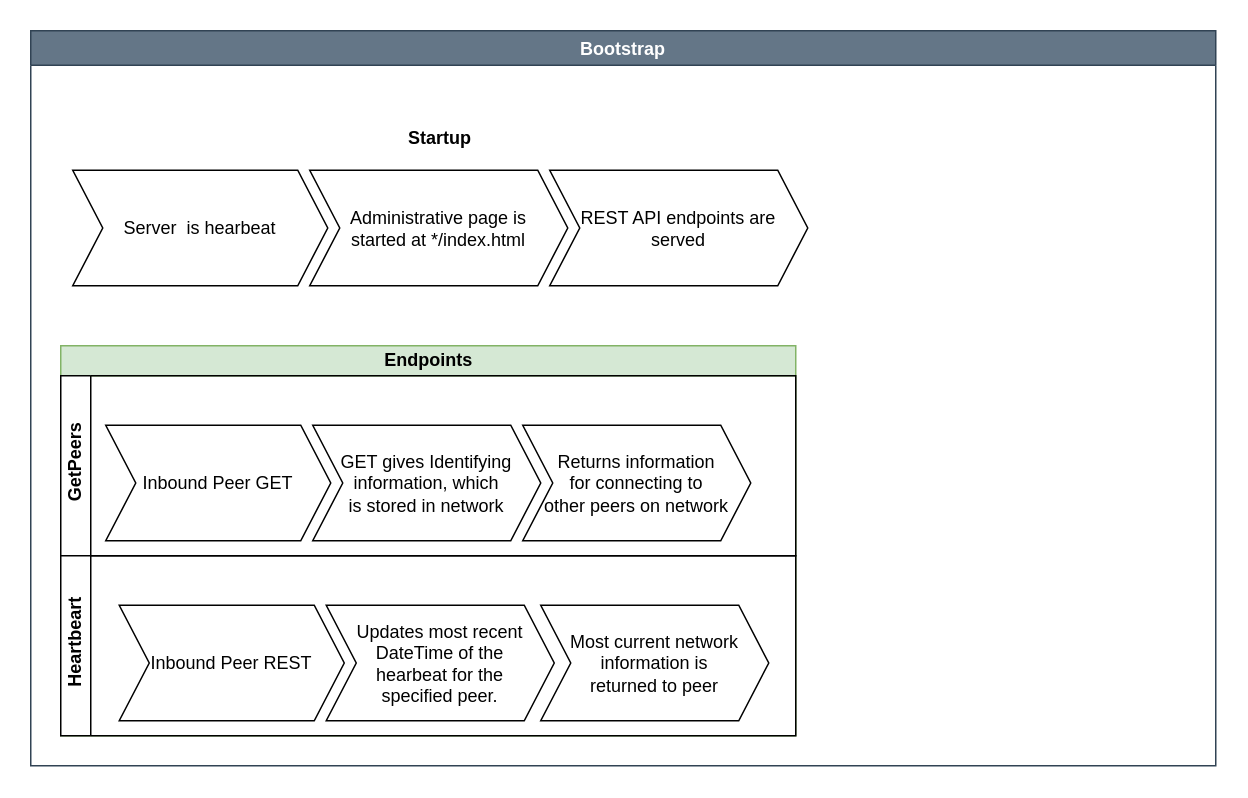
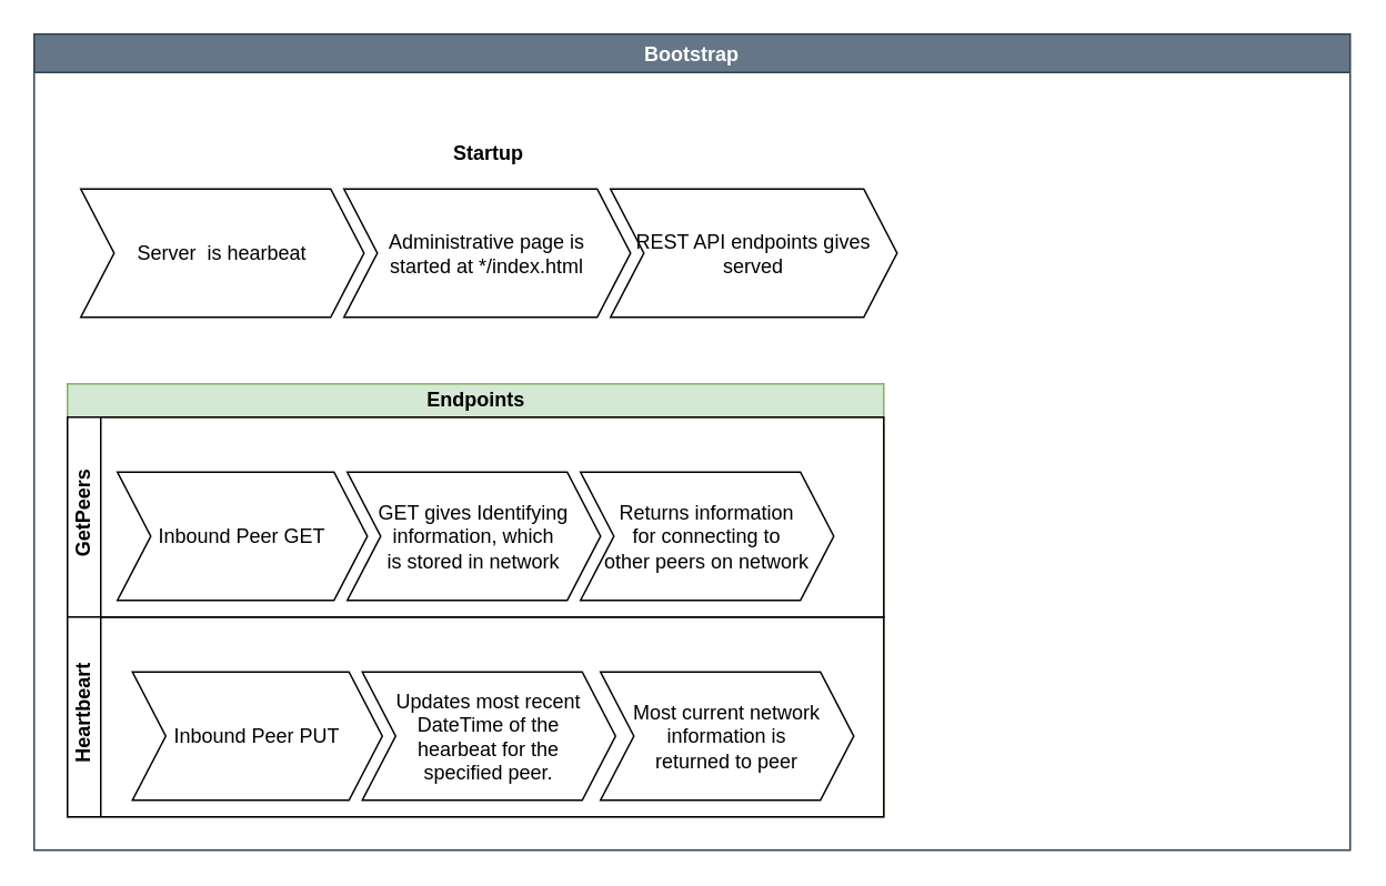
  <mxCell id="0" />
  <mxCell id="1" parent="0" />
  <mxCell id="2" value="Bootstrap" style="swimlane;fillColor=#647687;strokeColor=#314354;labelBackgroundColor=none;startSize=23;fontColor=#ffffff;swimlaneFillColor=default;" parent="1" vertex="1"><mxGeometry x="20" y="20" width="790" height="490" as="geometry" /></mxCell>
  <mxCell id="3" value="Endpoints" style="swimlane;childLayout=stackLayout;resizeParent=1;resizeParentMax=0;horizontal=1;startSize=20;horizontalStack=0;html=1;fillColor=#d5e8d4;strokeColor=#82b366;" parent="2" vertex="1"><mxGeometry x="20" y="210" width="490" height="260" as="geometry" /></mxCell>
  <mxCell id="4" value="&amp;nbsp;GetPeers" style="swimlane;startSize=20;horizontal=0;html=1;" parent="3" vertex="1"><mxGeometry y="20" width="490" height="120" as="geometry" /></mxCell>
  <mxCell id="5" value="" style="swimlane;childLayout=stackLayout;horizontal=1;fillColor=none;horizontalStack=1;resizeParent=1;resizeParentMax=0;resizeLast=0;collapsible=0;strokeColor=none;stackBorder=10;stackSpacing=-12;resizable=1;align=center;points=[];whiteSpace=wrap;html=1;" parent="4" vertex="1"><mxGeometry x="20" width="450" height="120" as="geometry" /></mxCell>
  <mxCell id="6" value="&lt;div&gt;Inbound Peer GET&lt;/div&gt;" style="shape=step;perimeter=stepPerimeter;fixedSize=1;points=[];whiteSpace=wrap;html=1;" parent="5" vertex="1"><mxGeometry x="10" y="33" width="150" height="77" as="geometry" /></mxCell>
  <mxCell id="7" value="&lt;div&gt;GET gives Identifying&lt;/div&gt;&lt;div&gt;information, which&lt;/div&gt;&lt;div&gt;is stored in network&lt;br&gt;&lt;/div&gt;" style="shape=step;perimeter=stepPerimeter;fixedSize=1;points=[];whiteSpace=wrap;html=1;" parent="5" vertex="1"><mxGeometry x="148" y="33" width="152" height="77" as="geometry" /></mxCell>
  <mxCell id="8" value="&lt;div&gt;Returns information&lt;/div&gt;&lt;div&gt;for connecting to&lt;/div&gt;&lt;div&gt;other peers on network&lt;br&gt;&lt;/div&gt;" style="shape=step;perimeter=stepPerimeter;fixedSize=1;points=[];whiteSpace=wrap;html=1;" parent="5" vertex="1"><mxGeometry x="288" y="33" width="152" height="77" as="geometry" /></mxCell>
  <mxCell id="9" value="&amp;nbsp;Heartbeart" style="swimlane;startSize=20;horizontal=0;html=1;" parent="3" vertex="1"><mxGeometry y="140" width="490" height="120" as="geometry" /></mxCell>
  <mxCell id="10" value="" style="swimlane;childLayout=stackLayout;horizontal=1;fillColor=none;horizontalStack=1;resizeParent=1;resizeParentMax=0;resizeLast=0;collapsible=0;strokeColor=none;stackBorder=10;stackSpacing=-12;resizable=1;align=center;points=[];whiteSpace=wrap;html=1;" parent="9" vertex="1"><mxGeometry x="29" width="310" height="120" as="geometry" /></mxCell>
- <mxCell id="11" value="Inbound Peer REST" style="shape=step;perimeter=stepPerimeter;fixedSize=1;points=[];whiteSpace=wrap;html=1;" parent="10" vertex="1"><mxGeometry x="10" y="33" width="150" height="77" as="geometry" /></mxCell>
+ <mxCell id="11" value="Inbound Peer PUT" style="shape=step;perimeter=stepPerimeter;fixedSize=1;points=[];whiteSpace=wrap;html=1;" parent="10" vertex="1"><mxGeometry x="10" y="33" width="150" height="77" as="geometry" /></mxCell>
  <mxCell id="12" value="&lt;div&gt;Updates most recent&lt;/div&gt;&lt;div&gt;DateTime of the&lt;/div&gt;&lt;div&gt;hearbeat for the &lt;br&gt;&lt;/div&gt;&lt;div&gt;specified peer.&lt;br&gt;&lt;/div&gt;" style="shape=step;perimeter=stepPerimeter;fixedSize=1;points=[];whiteSpace=wrap;html=1;" parent="10" vertex="1"><mxGeometry x="148" y="33" width="152" height="77" as="geometry" /></mxCell>
  <mxCell id="13" value="&lt;div&gt;Most current network&lt;/div&gt;&lt;div&gt;information is &lt;br&gt;&lt;/div&gt;&lt;div&gt;returned to peer&lt;/div&gt;" style="shape=step;perimeter=stepPerimeter;fixedSize=1;points=[];whiteSpace=wrap;html=1;" vertex="1" parent="9"><mxGeometry x="320" y="33" width="152" height="77" as="geometry" /></mxCell>
  <mxCell id="14" value="Startup" style="swimlane;childLayout=stackLayout;horizontal=1;fillColor=none;horizontalStack=1;resizeParent=1;resizeParentMax=0;resizeLast=0;collapsible=0;strokeColor=none;stackBorder=10;stackSpacing=-12;resizable=1;align=center;points=[];whiteSpace=wrap;html=1;startSize=23;" parent="2" vertex="1"><mxGeometry x="18" y="60" width="510" height="120" as="geometry" /></mxCell>
  <mxCell id="15" value="Server&amp;nbsp; is hearbeat" style="shape=step;perimeter=stepPerimeter;fixedSize=1;points=[];whiteSpace=wrap;html=1;" parent="14" vertex="1"><mxGeometry x="10" y="33" width="170" height="77" as="geometry" /></mxCell>
  <mxCell id="16" value="&lt;div&gt;Administrative page is&lt;/div&gt;&lt;div&gt;started at */index.html&lt;br&gt; &lt;/div&gt;" style="shape=step;perimeter=stepPerimeter;fixedSize=1;points=[];whiteSpace=wrap;html=1;" parent="14" vertex="1"><mxGeometry x="168" y="33" width="172" height="77" as="geometry" /></mxCell>
- <mxCell id="17" value="&lt;div&gt;REST API endpoints are&lt;/div&gt;&lt;div&gt;served&lt;br&gt;&lt;/div&gt;" style="shape=step;perimeter=stepPerimeter;fixedSize=1;points=[];whiteSpace=wrap;html=1;" parent="14" vertex="1"><mxGeometry x="328" y="33" width="172" height="77" as="geometry" /></mxCell>
+ <mxCell id="17" value="&lt;div&gt;REST API endpoints gives&lt;/div&gt;&lt;div&gt;served&lt;br&gt;&lt;/div&gt;" style="shape=step;perimeter=stepPerimeter;fixedSize=1;points=[];whiteSpace=wrap;html=1;" parent="14" vertex="1"><mxGeometry x="328" y="33" width="172" height="77" as="geometry" /></mxCell>
